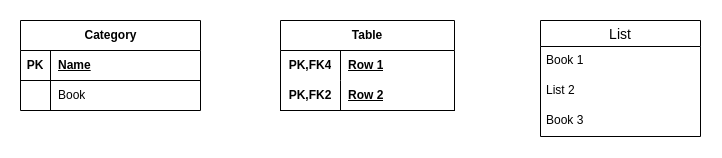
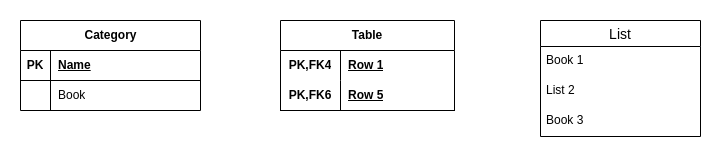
  <mxCell id="0" />
  <mxCell id="1" parent="0" />
  <mxCell id="2" value="Category" style="shape=table;startSize=30;container=1;collapsible=1;childLayout=tableLayout;fixedRows=1;rowLines=0;fontStyle=1;align=center;resizeLast=1;html=1;" vertex="1" parent="1"><mxGeometry x="20" y="20" width="180" height="90" as="geometry" /></mxCell>
  <mxCell id="3" value="" style="shape=tableRow;horizontal=0;startSize=0;swimlaneHead=0;swimlaneBody=0;fillColor=none;collapsible=0;dropTarget=0;points=[[0,0.5],[1,0.5]];portConstraint=eastwest;top=0;left=0;right=0;bottom=1;swimlaneLine=1;" vertex="1" parent="2"><mxGeometry y="30" width="180" height="30" as="geometry" /></mxCell>
  <mxCell id="4" value="PK" style="shape=partialRectangle;connectable=0;fillColor=none;top=0;left=0;bottom=0;right=0;fontStyle=1;overflow=hidden;whiteSpace=wrap;html=1;" vertex="1" parent="3"><mxGeometry width="30" height="30" as="geometry"><mxRectangle width="30" height="30" as="alternateBounds" /></mxGeometry></mxCell>
  <mxCell id="5" value="Name" style="shape=partialRectangle;connectable=0;fillColor=none;top=0;left=0;bottom=0;right=0;align=left;spacingLeft=6;fontStyle=5;overflow=hidden;whiteSpace=wrap;html=1;" vertex="1" parent="3"><mxGeometry x="30" width="150" height="30" as="geometry"><mxRectangle width="150" height="30" as="alternateBounds" /></mxGeometry></mxCell>
  <mxCell id="6" value="" style="shape=tableRow;horizontal=0;startSize=0;swimlaneHead=0;swimlaneBody=0;fillColor=none;collapsible=0;dropTarget=0;points=[[0,0.5],[1,0.5]];portConstraint=eastwest;top=0;left=0;right=0;bottom=0;" vertex="1" parent="2"><mxGeometry y="60" width="180" height="30" as="geometry" /></mxCell>
  <mxCell id="7" value="" style="shape=partialRectangle;connectable=0;fillColor=none;top=0;left=0;bottom=0;right=0;editable=1;overflow=hidden;whiteSpace=wrap;html=1;" vertex="1" parent="6"><mxGeometry width="30" height="30" as="geometry"><mxRectangle width="30" height="30" as="alternateBounds" /></mxGeometry></mxCell>
  <mxCell id="8" value="Book" style="shape=partialRectangle;connectable=0;fillColor=none;top=0;left=0;bottom=0;right=0;align=left;spacingLeft=6;overflow=hidden;whiteSpace=wrap;html=1;" vertex="1" parent="6"><mxGeometry x="30" width="150" height="30" as="geometry"><mxRectangle width="150" height="30" as="alternateBounds" /></mxGeometry></mxCell>
  <mxCell id="9" value="List" style="swimlane;fontStyle=0;childLayout=stackLayout;horizontal=1;startSize=26;horizontalStack=0;resizeParent=1;resizeParentMax=0;resizeLast=0;collapsible=1;marginBottom=0;align=center;fontSize=14;" vertex="1" parent="1"><mxGeometry x="540" y="20" width="160" height="116" as="geometry" /></mxCell>
  <mxCell id="10" value="Book 1" style="text;strokeColor=none;fillColor=none;spacingLeft=4;spacingRight=4;overflow=hidden;rotatable=0;points=[[0,0.5],[1,0.5]];portConstraint=eastwest;fontSize=12;whiteSpace=wrap;html=1;" vertex="1" parent="9"><mxGeometry y="26" width="160" height="30" as="geometry" /></mxCell>
  <mxCell id="11" value="List 2" style="text;strokeColor=none;fillColor=none;spacingLeft=4;spacingRight=4;overflow=hidden;rotatable=0;points=[[0,0.5],[1,0.5]];portConstraint=eastwest;fontSize=12;whiteSpace=wrap;html=1;" vertex="1" parent="9"><mxGeometry y="56" width="160" height="30" as="geometry" /></mxCell>
  <mxCell id="12" value="Book 3" style="text;strokeColor=none;fillColor=none;spacingLeft=4;spacingRight=4;overflow=hidden;rotatable=0;points=[[0,0.5],[1,0.5]];portConstraint=eastwest;fontSize=12;whiteSpace=wrap;html=1;" vertex="1" parent="9"><mxGeometry y="86" width="160" height="30" as="geometry" /></mxCell>
  <mxCell id="13" value="Table" style="shape=table;startSize=30;container=1;collapsible=1;childLayout=tableLayout;fixedRows=1;rowLines=0;fontStyle=1;align=center;resizeLast=1;html=1;whiteSpace=wrap;" vertex="1" parent="1"><mxGeometry x="280" y="20" width="174" height="90" as="geometry" /></mxCell>
  <mxCell id="14" value="" style="shape=tableRow;horizontal=0;startSize=0;swimlaneHead=0;swimlaneBody=0;fillColor=none;collapsible=0;dropTarget=0;points=[[0,0.5],[1,0.5]];portConstraint=eastwest;top=0;left=0;right=0;bottom=0;html=1;" vertex="1" parent="13"><mxGeometry y="30" width="174" height="30" as="geometry" /></mxCell>
  <mxCell id="15" value="PK,FK4" style="shape=partialRectangle;connectable=0;fillColor=none;top=0;left=0;bottom=0;right=0;fontStyle=1;overflow=hidden;html=1;whiteSpace=wrap;" vertex="1" parent="14"><mxGeometry width="60" height="30" as="geometry"><mxRectangle width="60" height="30" as="alternateBounds" /></mxGeometry></mxCell>
  <mxCell id="16" value="Row 1" style="shape=partialRectangle;connectable=0;fillColor=none;top=0;left=0;bottom=0;right=0;align=left;spacingLeft=6;fontStyle=5;overflow=hidden;html=1;whiteSpace=wrap;" vertex="1" parent="14"><mxGeometry x="60" width="114" height="30" as="geometry"><mxRectangle width="114" height="30" as="alternateBounds" /></mxGeometry></mxCell>
  <mxCell id="17" value="" style="shape=tableRow;horizontal=0;startSize=0;swimlaneHead=0;swimlaneBody=0;fillColor=none;collapsible=0;dropTarget=0;points=[[0,0.5],[1,0.5]];portConstraint=eastwest;top=0;left=0;right=0;bottom=1;html=1;" vertex="1" parent="13"><mxGeometry y="60" width="174" height="30" as="geometry" /></mxCell>
- <mxCell id="18" value="PK,FK2" style="shape=partialRectangle;connectable=0;fillColor=none;top=0;left=0;bottom=0;right=0;fontStyle=1;overflow=hidden;html=1;whiteSpace=wrap;" vertex="1" parent="17"><mxGeometry width="60" height="30" as="geometry"><mxRectangle width="60" height="30" as="alternateBounds" /></mxGeometry></mxCell>
- <mxCell id="19" value="Row 2" style="shape=partialRectangle;connectable=0;fillColor=none;top=0;left=0;bottom=0;right=0;align=left;spacingLeft=6;fontStyle=5;overflow=hidden;html=1;whiteSpace=wrap;" vertex="1" parent="17"><mxGeometry x="60" width="114" height="30" as="geometry"><mxRectangle width="114" height="30" as="alternateBounds" /></mxGeometry></mxCell>
+ <mxCell id="18" value="PK,FK6" style="shape=partialRectangle;connectable=0;fillColor=none;top=0;left=0;bottom=0;right=0;fontStyle=1;overflow=hidden;html=1;whiteSpace=wrap;" vertex="1" parent="17"><mxGeometry width="60" height="30" as="geometry"><mxRectangle width="60" height="30" as="alternateBounds" /></mxGeometry></mxCell>
+ <mxCell id="19" value="Row 5" style="shape=partialRectangle;connectable=0;fillColor=none;top=0;left=0;bottom=0;right=0;align=left;spacingLeft=6;fontStyle=5;overflow=hidden;html=1;whiteSpace=wrap;" vertex="1" parent="17"><mxGeometry x="60" width="114" height="30" as="geometry"><mxRectangle width="114" height="30" as="alternateBounds" /></mxGeometry></mxCell>
